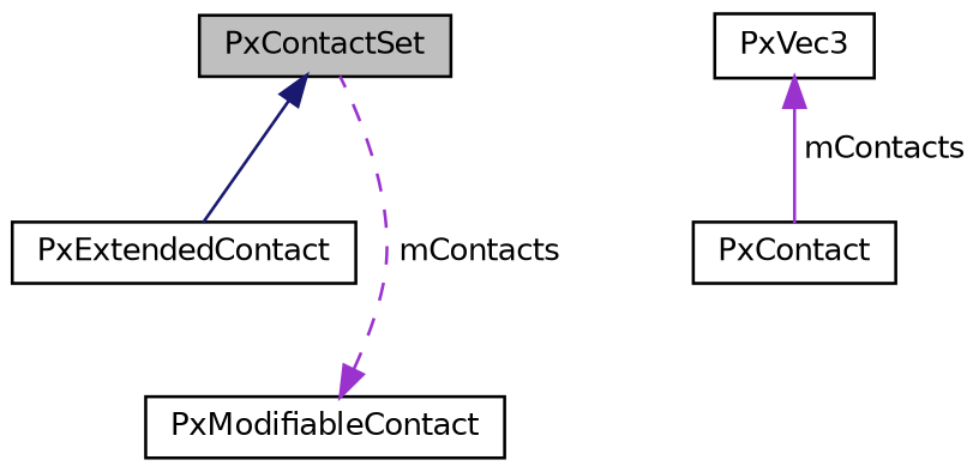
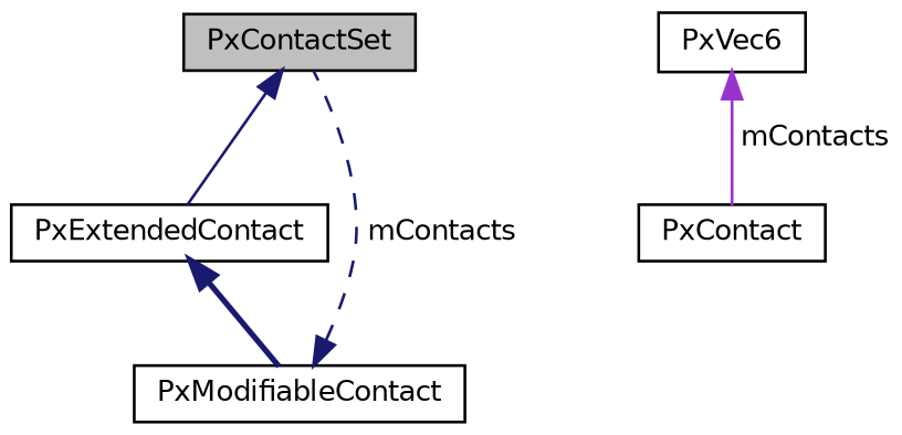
  digraph {
    node [color=black fillcolor=white fontname=Helvetica fontsize=10 shape=record style=filled]
    edge [color=midnightblue dir=back fontname=Helvetica fontsize=10 labelfontname=Helvetica labelfontsize=10 style=solid]
    n1 [fillcolor=grey75 fontcolor=black height=0.2 label=PxContactSet width=0.4]
    n2 [height=0.2 label=PxExtendedContact width=0.4]
    n3 [height=0.2 label=PxModifiableContact width=0.4]
    n4 [height=0.2 label=PxContact width=0.4]
-   n5 [height=0.2 label=PxVec3 width=0.4]
+   n5 [height=0.2 label=PxVec6 width=0.4]
    n1 -> n2
-   n3 -> n1 [color=darkorchid3 label=" mContacts" style=dashed]
+   n2 -> n3 [style=bold]
+   n3 -> n1 [label=" mContacts" style=dashed]
    n5 -> n4 [color=darkorchid3 label=" mContacts"]
  }
